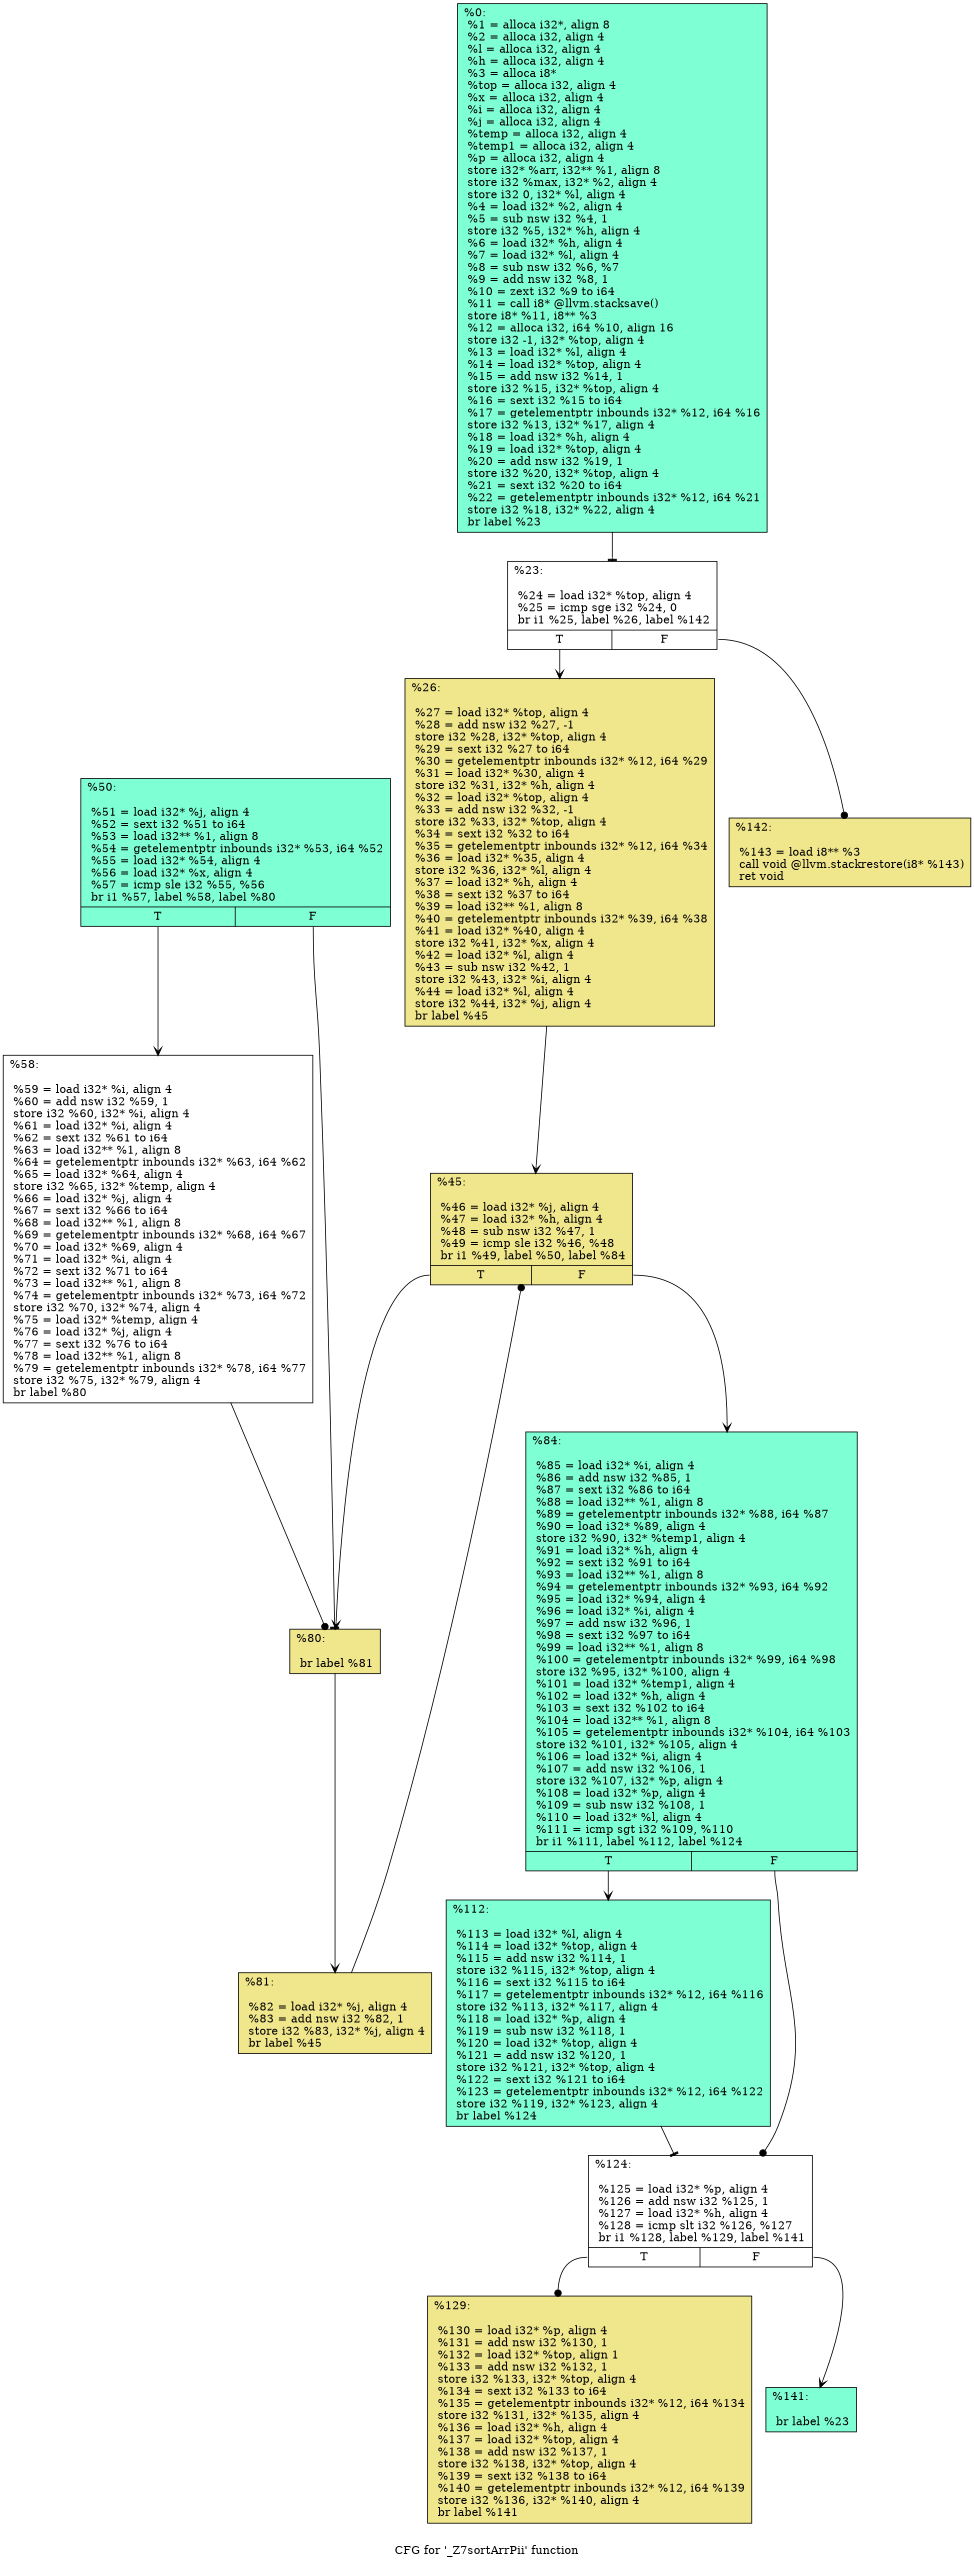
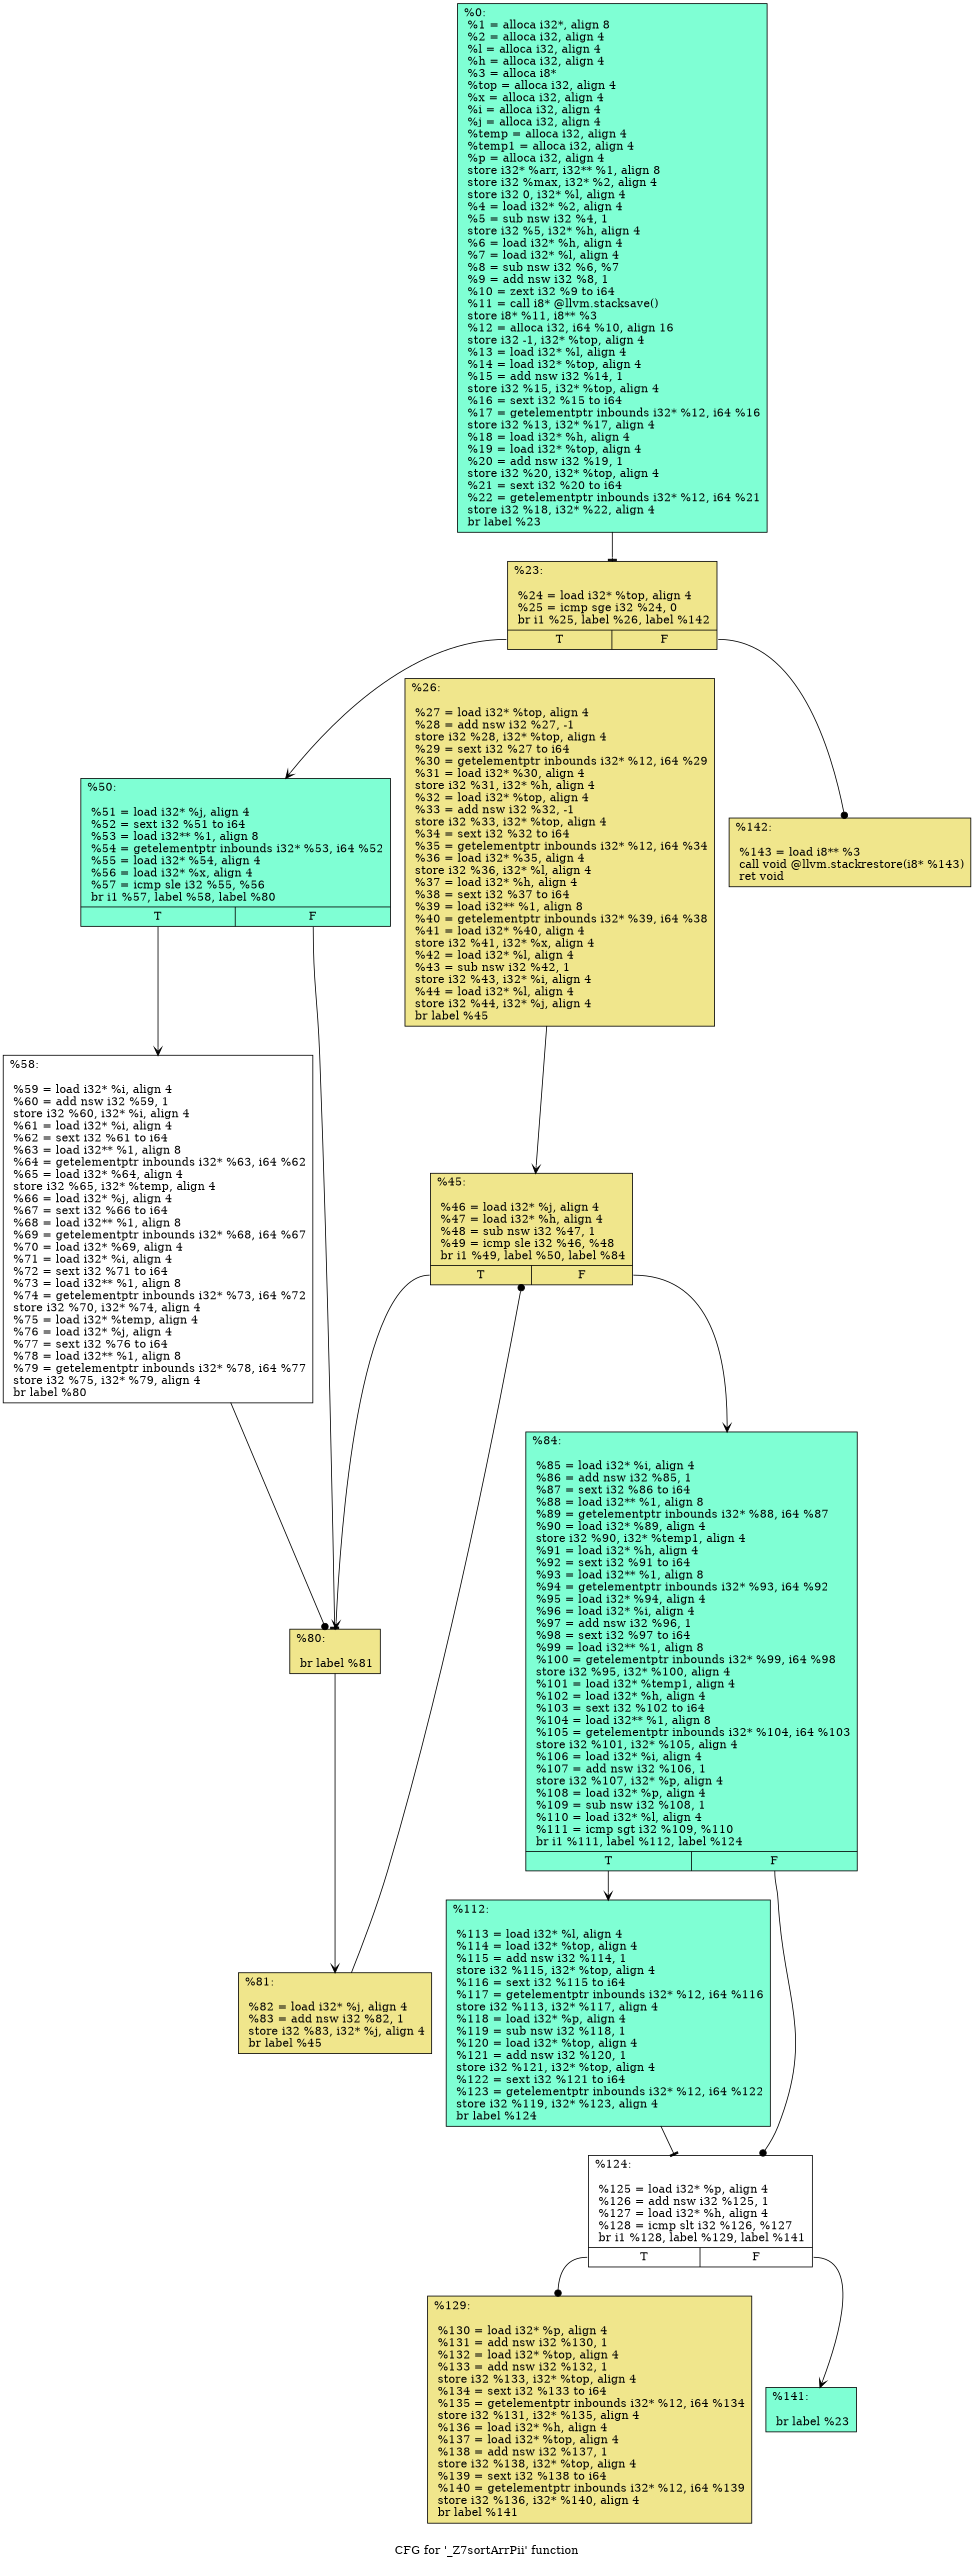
  digraph {
    label="CFG for '_Z7sortArrPii' function"
    node [fillcolor=khaki shape=record style=filled]
    edge [arrowhead=vee]
    n1 [fillcolor=aquamarine label="{%0:\l  %1 = alloca i32*, align 8\l  %2 = alloca i32, align 4\l  %l = alloca i32, align 4\l  %h = alloca i32, align 4\l  %3 = alloca i8*\l  %top = alloca i32, align 4\l  %x = alloca i32, align 4\l  %i = alloca i32, align 4\l  %j = alloca i32, align 4\l  %temp = alloca i32, align 4\l  %temp1 = alloca i32, align 4\l  %p = alloca i32, align 4\l  store i32* %arr, i32** %1, align 8\l  store i32 %max, i32* %2, align 4\l  store i32 0, i32* %l, align 4\l  %4 = load i32* %2, align 4\l  %5 = sub nsw i32 %4, 1\l  store i32 %5, i32* %h, align 4\l  %6 = load i32* %h, align 4\l  %7 = load i32* %l, align 4\l  %8 = sub nsw i32 %6, %7\l  %9 = add nsw i32 %8, 1\l  %10 = zext i32 %9 to i64\l  %11 = call i8* @llvm.stacksave()\l  store i8* %11, i8** %3\l  %12 = alloca i32, i64 %10, align 16\l  store i32 -1, i32* %top, align 4\l  %13 = load i32* %l, align 4\l  %14 = load i32* %top, align 4\l  %15 = add nsw i32 %14, 1\l  store i32 %15, i32* %top, align 4\l  %16 = sext i32 %15 to i64\l  %17 = getelementptr inbounds i32* %12, i64 %16\l  store i32 %13, i32* %17, align 4\l  %18 = load i32* %h, align 4\l  %19 = load i32* %top, align 4\l  %20 = add nsw i32 %19, 1\l  store i32 %20, i32* %top, align 4\l  %21 = sext i32 %20 to i64\l  %22 = getelementptr inbounds i32* %12, i64 %21\l  store i32 %18, i32* %22, align 4\l  br label %23\l}"]
-   n2 [fillcolor=white label="{%23:\l\l  %24 = load i32* %top, align 4\l  %25 = icmp sge i32 %24, 0\l  br i1 %25, label %26, label %142\l|{<s0>T|<s1>F}}"]
+   n2 [label="{%23:\l\l  %24 = load i32* %top, align 4\l  %25 = icmp sge i32 %24, 0\l  br i1 %25, label %26, label %142\l|{<s0>T|<s1>F}}"]
    n3 [label="{%26:\l\l  %27 = load i32* %top, align 4\l  %28 = add nsw i32 %27, -1\l  store i32 %28, i32* %top, align 4\l  %29 = sext i32 %27 to i64\l  %30 = getelementptr inbounds i32* %12, i64 %29\l  %31 = load i32* %30, align 4\l  store i32 %31, i32* %h, align 4\l  %32 = load i32* %top, align 4\l  %33 = add nsw i32 %32, -1\l  store i32 %33, i32* %top, align 4\l  %34 = sext i32 %32 to i64\l  %35 = getelementptr inbounds i32* %12, i64 %34\l  %36 = load i32* %35, align 4\l  store i32 %36, i32* %l, align 4\l  %37 = load i32* %h, align 4\l  %38 = sext i32 %37 to i64\l  %39 = load i32** %1, align 8\l  %40 = getelementptr inbounds i32* %39, i64 %38\l  %41 = load i32* %40, align 4\l  store i32 %41, i32* %x, align 4\l  %42 = load i32* %l, align 4\l  %43 = sub nsw i32 %42, 1\l  store i32 %43, i32* %i, align 4\l  %44 = load i32* %l, align 4\l  store i32 %44, i32* %j, align 4\l  br label %45\l}"]
    n4 [label="{%142:\l\l  %143 = load i8** %3\l  call void @llvm.stackrestore(i8* %143)\l  ret void\l}"]
    n5 [label="{%45:\l\l  %46 = load i32* %j, align 4\l  %47 = load i32* %h, align 4\l  %48 = sub nsw i32 %47, 1\l  %49 = icmp sle i32 %46, %48\l  br i1 %49, label %50, label %84\l|{<s0>T|<s1>F}}"]
    n6 [fillcolor=aquamarine label="{%84:\l\l  %85 = load i32* %i, align 4\l  %86 = add nsw i32 %85, 1\l  %87 = sext i32 %86 to i64\l  %88 = load i32** %1, align 8\l  %89 = getelementptr inbounds i32* %88, i64 %87\l  %90 = load i32* %89, align 4\l  store i32 %90, i32* %temp1, align 4\l  %91 = load i32* %h, align 4\l  %92 = sext i32 %91 to i64\l  %93 = load i32** %1, align 8\l  %94 = getelementptr inbounds i32* %93, i64 %92\l  %95 = load i32* %94, align 4\l  %96 = load i32* %i, align 4\l  %97 = add nsw i32 %96, 1\l  %98 = sext i32 %97 to i64\l  %99 = load i32** %1, align 8\l  %100 = getelementptr inbounds i32* %99, i64 %98\l  store i32 %95, i32* %100, align 4\l  %101 = load i32* %temp1, align 4\l  %102 = load i32* %h, align 4\l  %103 = sext i32 %102 to i64\l  %104 = load i32** %1, align 8\l  %105 = getelementptr inbounds i32* %104, i64 %103\l  store i32 %101, i32* %105, align 4\l  %106 = load i32* %i, align 4\l  %107 = add nsw i32 %106, 1\l  store i32 %107, i32* %p, align 4\l  %108 = load i32* %p, align 4\l  %109 = sub nsw i32 %108, 1\l  %110 = load i32* %l, align 4\l  %111 = icmp sgt i32 %109, %110\l  br i1 %111, label %112, label %124\l|{<s0>T|<s1>F}}"]
    n7 [label="{%80:\l\l  br label %81\l}"]
    n8 [fillcolor=aquamarine label="{%50:\l\l  %51 = load i32* %j, align 4\l  %52 = sext i32 %51 to i64\l  %53 = load i32** %1, align 8\l  %54 = getelementptr inbounds i32* %53, i64 %52\l  %55 = load i32* %54, align 4\l  %56 = load i32* %x, align 4\l  %57 = icmp sle i32 %55, %56\l  br i1 %57, label %58, label %80\l|{<s0>T|<s1>F}}"]
    n9 [fillcolor=white label="{%58:\l\l  %59 = load i32* %i, align 4\l  %60 = add nsw i32 %59, 1\l  store i32 %60, i32* %i, align 4\l  %61 = load i32* %i, align 4\l  %62 = sext i32 %61 to i64\l  %63 = load i32** %1, align 8\l  %64 = getelementptr inbounds i32* %63, i64 %62\l  %65 = load i32* %64, align 4\l  store i32 %65, i32* %temp, align 4\l  %66 = load i32* %j, align 4\l  %67 = sext i32 %66 to i64\l  %68 = load i32** %1, align 8\l  %69 = getelementptr inbounds i32* %68, i64 %67\l  %70 = load i32* %69, align 4\l  %71 = load i32* %i, align 4\l  %72 = sext i32 %71 to i64\l  %73 = load i32** %1, align 8\l  %74 = getelementptr inbounds i32* %73, i64 %72\l  store i32 %70, i32* %74, align 4\l  %75 = load i32* %temp, align 4\l  %76 = load i32* %j, align 4\l  %77 = sext i32 %76 to i64\l  %78 = load i32** %1, align 8\l  %79 = getelementptr inbounds i32* %78, i64 %77\l  store i32 %75, i32* %79, align 4\l  br label %80\l}"]
    n10 [fillcolor=aquamarine label="{%112:\l\l  %113 = load i32* %l, align 4\l  %114 = load i32* %top, align 4\l  %115 = add nsw i32 %114, 1\l  store i32 %115, i32* %top, align 4\l  %116 = sext i32 %115 to i64\l  %117 = getelementptr inbounds i32* %12, i64 %116\l  store i32 %113, i32* %117, align 4\l  %118 = load i32* %p, align 4\l  %119 = sub nsw i32 %118, 1\l  %120 = load i32* %top, align 4\l  %121 = add nsw i32 %120, 1\l  store i32 %121, i32* %top, align 4\l  %122 = sext i32 %121 to i64\l  %123 = getelementptr inbounds i32* %12, i64 %122\l  store i32 %119, i32* %123, align 4\l  br label %124\l}"]
    n11 [fillcolor=white label="{%124:\l\l  %125 = load i32* %p, align 4\l  %126 = add nsw i32 %125, 1\l  %127 = load i32* %h, align 4\l  %128 = icmp slt i32 %126, %127\l  br i1 %128, label %129, label %141\l|{<s0>T|<s1>F}}"]
    n12 [label="{%81:\l\l  %82 = load i32* %j, align 4\l  %83 = add nsw i32 %82, 1\l  store i32 %83, i32* %j, align 4\l  br label %45\l}"]
-   n13 [label="{%129:\l\l  %130 = load i32* %p, align 4\l  %131 = add nsw i32 %130, 1\l  %132 = load i32* %top, align 1\l  %133 = add nsw i32 %132, 1\l  store i32 %133, i32* %top, align 4\l  %134 = sext i32 %133 to i64\l  %135 = getelementptr inbounds i32* %12, i64 %134\l  store i32 %131, i32* %135, align 4\l  %136 = load i32* %h, align 4\l  %137 = load i32* %top, align 4\l  %138 = add nsw i32 %137, 1\l  store i32 %138, i32* %top, align 4\l  %139 = sext i32 %138 to i64\l  %140 = getelementptr inbounds i32* %12, i64 %139\l  store i32 %136, i32* %140, align 4\l  br label %141\l}"]
+   n13 [label="{%129:\l\l  %130 = load i32* %p, align 4\l  %131 = add nsw i32 %130, 1\l  %132 = load i32* %top, align 4\l  %133 = add nsw i32 %132, 1\l  store i32 %133, i32* %top, align 4\l  %134 = sext i32 %133 to i64\l  %135 = getelementptr inbounds i32* %12, i64 %134\l  store i32 %131, i32* %135, align 4\l  %136 = load i32* %h, align 4\l  %137 = load i32* %top, align 4\l  %138 = add nsw i32 %137, 1\l  store i32 %138, i32* %top, align 4\l  %139 = sext i32 %138 to i64\l  %140 = getelementptr inbounds i32* %12, i64 %139\l  store i32 %136, i32* %140, align 4\l  br label %141\l}"]
    n14 [fillcolor=aquamarine label="{%141:\l\l  br label %23\l}"]
    n1 -> n2 [arrowhead=tee]
-   n2 -> n3 [tailport=s0]
+   n2 -> n8 [tailport=s0]
    n2 -> n4 [arrowhead=dot tailport=s1]
    n3 -> n5
    n5 -> n6 [tailport=s1]
    n5 -> n7 [tailport=s0]
    n6 -> n10 [tailport=s0]
    n6 -> n11 [arrowhead=dot tailport=s1]
    n7 -> n12
    n8 -> n7 [arrowhead=tee tailport=s1]
    n8 -> n9 [tailport=s0]
    n9 -> n7 [arrowhead=dot]
    n10 -> n11 [arrowhead=tee]
    n11 -> n13 [arrowhead=dot tailport=s0]
    n11 -> n14 [tailport=s1]
    n12 -> n5 [arrowhead=dot]
  }
